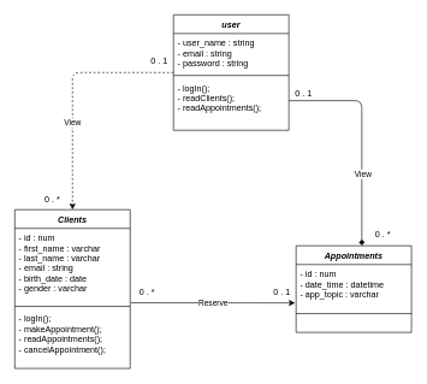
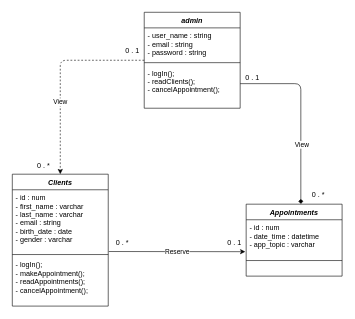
  <mxCell id="0" />
  <mxCell id="1" parent="0" />
  <mxCell id="2" value="View" style="edgeStyle=orthogonalEdgeStyle;html=1;entryX=0.5;entryY=0;entryDx=0;entryDy=0;dashed=1;" edge="1" parent="1" source="3" target="7"><mxGeometry x="0.273" relative="1" as="geometry"><mxPoint as="offset" /></mxGeometry></mxCell>
- <mxCell id="3" value="user" style="swimlane;fontStyle=3;align=center;verticalAlign=top;childLayout=stackLayout;horizontal=1;startSize=26;horizontalStack=0;resizeParent=1;resizeLast=0;collapsible=1;marginBottom=0;rounded=0;shadow=0;strokeWidth=1;" parent="1" vertex="1"><mxGeometry x="240" y="20" width="160" height="160" as="geometry"><mxRectangle x="230" y="140" width="160" height="26" as="alternateBounds" /></mxGeometry></mxCell>
+ <mxCell id="3" value="admin" style="swimlane;fontStyle=3;align=center;verticalAlign=top;childLayout=stackLayout;horizontal=1;startSize=26;horizontalStack=0;resizeParent=1;resizeLast=0;collapsible=1;marginBottom=0;rounded=0;shadow=0;strokeWidth=1;" parent="1" vertex="1"><mxGeometry x="240" y="20" width="160" height="160" as="geometry"><mxRectangle x="230" y="140" width="160" height="26" as="alternateBounds" /></mxGeometry></mxCell>
  <mxCell id="4" value="- user_name : string&#10;- email : string &#10;- password : string" style="text;align=left;verticalAlign=top;spacingLeft=4;spacingRight=4;overflow=hidden;rotatable=0;points=[[0,0.5],[1,0.5]];portConstraint=eastwest;rounded=0;shadow=0;html=0;" parent="3" vertex="1"><mxGeometry y="26" width="160" height="54" as="geometry" /></mxCell>
  <mxCell id="5" value="" style="line;html=1;strokeWidth=1;align=left;verticalAlign=middle;spacingTop=-1;spacingLeft=3;spacingRight=3;rotatable=0;labelPosition=right;points=[];portConstraint=eastwest;" parent="3" vertex="1"><mxGeometry y="80" width="160" height="8" as="geometry" /></mxCell>
- <mxCell id="6" value="- logIn();&#10;- readClients();&#10;- readAppointments();" style="text;align=left;verticalAlign=top;spacingLeft=4;spacingRight=4;overflow=hidden;rotatable=0;points=[[0,0.5],[1,0.5]];portConstraint=eastwest;" parent="3" vertex="1"><mxGeometry y="88" width="160" height="62" as="geometry" /></mxCell>
+ <mxCell id="6" value="- logIn();&#10;- readClients();&#10;- cancelAppointment();" style="text;align=left;verticalAlign=top;spacingLeft=4;spacingRight=4;overflow=hidden;rotatable=0;points=[[0,0.5],[1,0.5]];portConstraint=eastwest;" parent="3" vertex="1"><mxGeometry y="88" width="160" height="62" as="geometry" /></mxCell>
  <mxCell id="7" value="Clients" style="swimlane;fontStyle=3;align=center;verticalAlign=top;childLayout=stackLayout;horizontal=1;startSize=26;horizontalStack=0;resizeParent=1;resizeLast=0;collapsible=1;marginBottom=0;rounded=0;shadow=0;strokeWidth=1;" parent="1" vertex="1"><mxGeometry x="20" y="290" width="160" height="220" as="geometry"><mxRectangle x="230" y="140" width="160" height="26" as="alternateBounds" /></mxGeometry></mxCell>
  <mxCell id="8" value="- id : num&#10;- first_name : varchar&#10;- last_name : varchar&#10;- email : string &#10;- birth_date : date&#10;- gender : varchar" style="text;align=left;verticalAlign=top;spacingLeft=4;spacingRight=4;overflow=hidden;rotatable=0;points=[[0,0.5],[1,0.5]];portConstraint=eastwest;rounded=0;shadow=0;html=0;" parent="7" vertex="1"><mxGeometry y="26" width="160" height="104" as="geometry" /></mxCell>
  <mxCell id="9" value="" style="line;html=1;strokeWidth=1;align=left;verticalAlign=middle;spacingTop=-1;spacingLeft=3;spacingRight=3;rotatable=0;labelPosition=right;points=[];portConstraint=eastwest;" parent="7" vertex="1"><mxGeometry y="130" width="160" height="8" as="geometry" /></mxCell>
  <mxCell id="10" value="- logIn();&#10;- makeAppointment();&#10;- readAppointments();&#10;- cancelAppointment();" style="text;align=left;verticalAlign=top;spacingLeft=4;spacingRight=4;overflow=hidden;rotatable=0;points=[[0,0.5],[1,0.5]];portConstraint=eastwest;" parent="7" vertex="1"><mxGeometry y="138" width="160" height="82" as="geometry" /></mxCell>
  <mxCell id="11" value="Appointments" style="swimlane;fontStyle=3;align=center;verticalAlign=top;childLayout=stackLayout;horizontal=1;startSize=26;horizontalStack=0;resizeParent=1;resizeLast=0;collapsible=1;marginBottom=0;rounded=0;shadow=0;strokeWidth=1;" parent="1" vertex="1"><mxGeometry x="410" y="340" width="160" height="120" as="geometry"><mxRectangle x="230" y="140" width="160" height="26" as="alternateBounds" /></mxGeometry></mxCell>
  <mxCell id="12" value="- id : num&#10;- date_time : datetime&#10;- app_topic : varchar&#10;" style="text;align=left;verticalAlign=top;spacingLeft=4;spacingRight=4;overflow=hidden;rotatable=0;points=[[0,0.5],[1,0.5]];portConstraint=eastwest;rounded=0;shadow=0;html=0;" parent="11" vertex="1"><mxGeometry y="26" width="160" height="64" as="geometry" /></mxCell>
  <mxCell id="13" value="" style="line;html=1;strokeWidth=1;align=left;verticalAlign=middle;spacingTop=-1;spacingLeft=3;spacingRight=3;rotatable=0;labelPosition=right;points=[];portConstraint=eastwest;" parent="11" vertex="1"><mxGeometry y="90" width="160" height="8" as="geometry" /></mxCell>
  <mxCell id="14" value="Reserve" style="edgeStyle=none;html=1;entryX=-0.009;entryY=0.832;entryDx=0;entryDy=0;entryPerimeter=0;exitX=1.006;exitY=0.99;exitDx=0;exitDy=0;exitPerimeter=0;" edge="1" parent="1" source="8" target="12"><mxGeometry relative="1" as="geometry" /></mxCell>
  <mxCell id="15" value="0 . *" style="text;html=1;align=center;verticalAlign=middle;resizable=0;points=[];autosize=1;strokeColor=none;fillColor=none;" vertex="1" parent="1"><mxGeometry x="183" y="395" width="40" height="20" as="geometry" /></mxCell>
  <mxCell id="16" value="0 . 1" style="text;html=1;align=center;verticalAlign=middle;resizable=0;points=[];autosize=1;strokeColor=none;fillColor=none;" vertex="1" parent="1"><mxGeometry x="370" y="395" width="40" height="20" as="geometry" /></mxCell>
  <mxCell id="17" style="edgeStyle=orthogonalEdgeStyle;html=1;entryX=0.57;entryY=-0.004;entryDx=0;entryDy=0;entryPerimeter=0;endArrow=diamond;" edge="1" parent="1" source="6" target="11"><mxGeometry relative="1" as="geometry" /></mxCell>
  <mxCell id="18" value="View" style="edgeLabel;html=1;align=center;verticalAlign=middle;resizable=0;points=[];" vertex="1" connectable="0" parent="17"><mxGeometry x="0.022" y="1" relative="1" as="geometry"><mxPoint y="49" as="offset" /></mxGeometry></mxCell>
  <mxCell id="19" value="0 . 1" style="text;html=1;align=center;verticalAlign=middle;resizable=0;points=[];autosize=1;strokeColor=none;fillColor=none;" vertex="1" parent="1"><mxGeometry x="400" y="120" width="40" height="20" as="geometry" /></mxCell>
  <mxCell id="20" value="0 . *" style="text;html=1;align=center;verticalAlign=middle;resizable=0;points=[];autosize=1;strokeColor=none;fillColor=none;" vertex="1" parent="1"><mxGeometry x="510" y="315" width="40" height="20" as="geometry" /></mxCell>
  <mxCell id="21" value="0 . *" style="text;html=1;align=center;verticalAlign=middle;resizable=0;points=[];autosize=1;strokeColor=none;fillColor=none;" vertex="1" parent="1"><mxGeometry x="52" y="267" width="40" height="20" as="geometry" /></mxCell>
  <mxCell id="22" value="0 . 1" style="text;html=1;align=center;verticalAlign=middle;resizable=0;points=[];autosize=1;strokeColor=none;fillColor=none;" vertex="1" parent="1"><mxGeometry x="200" y="75" width="40" height="20" as="geometry" /></mxCell>
